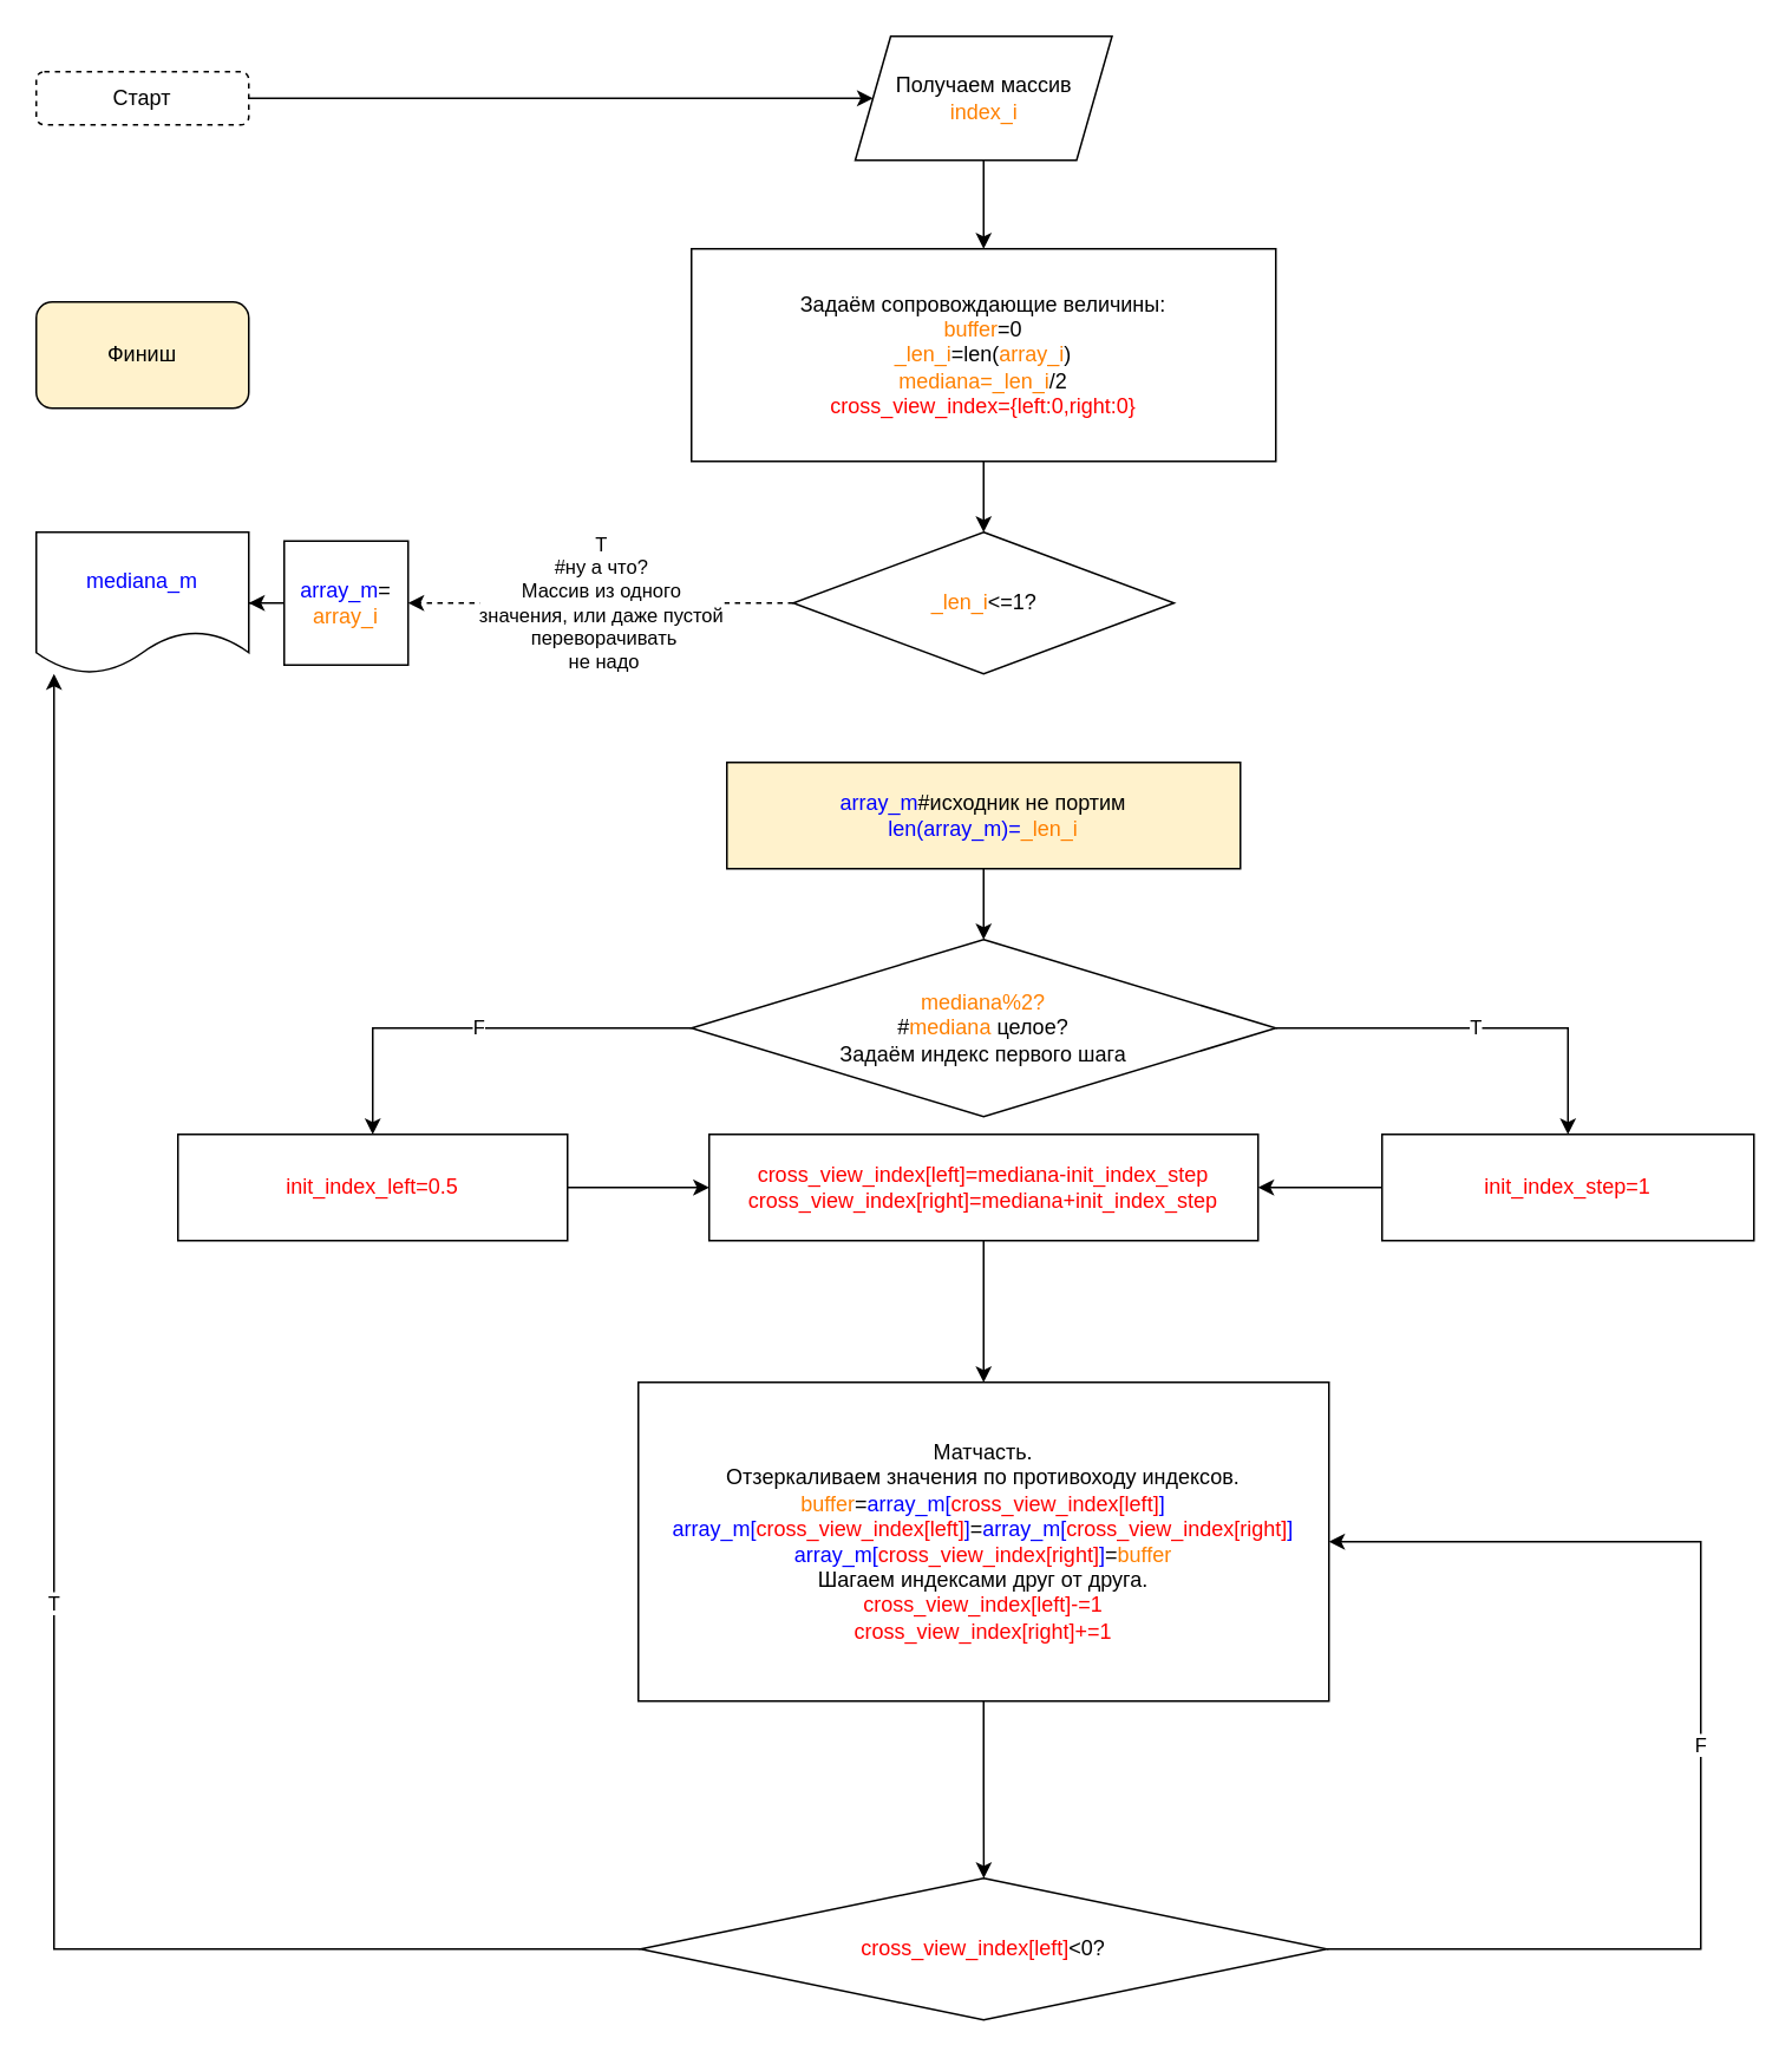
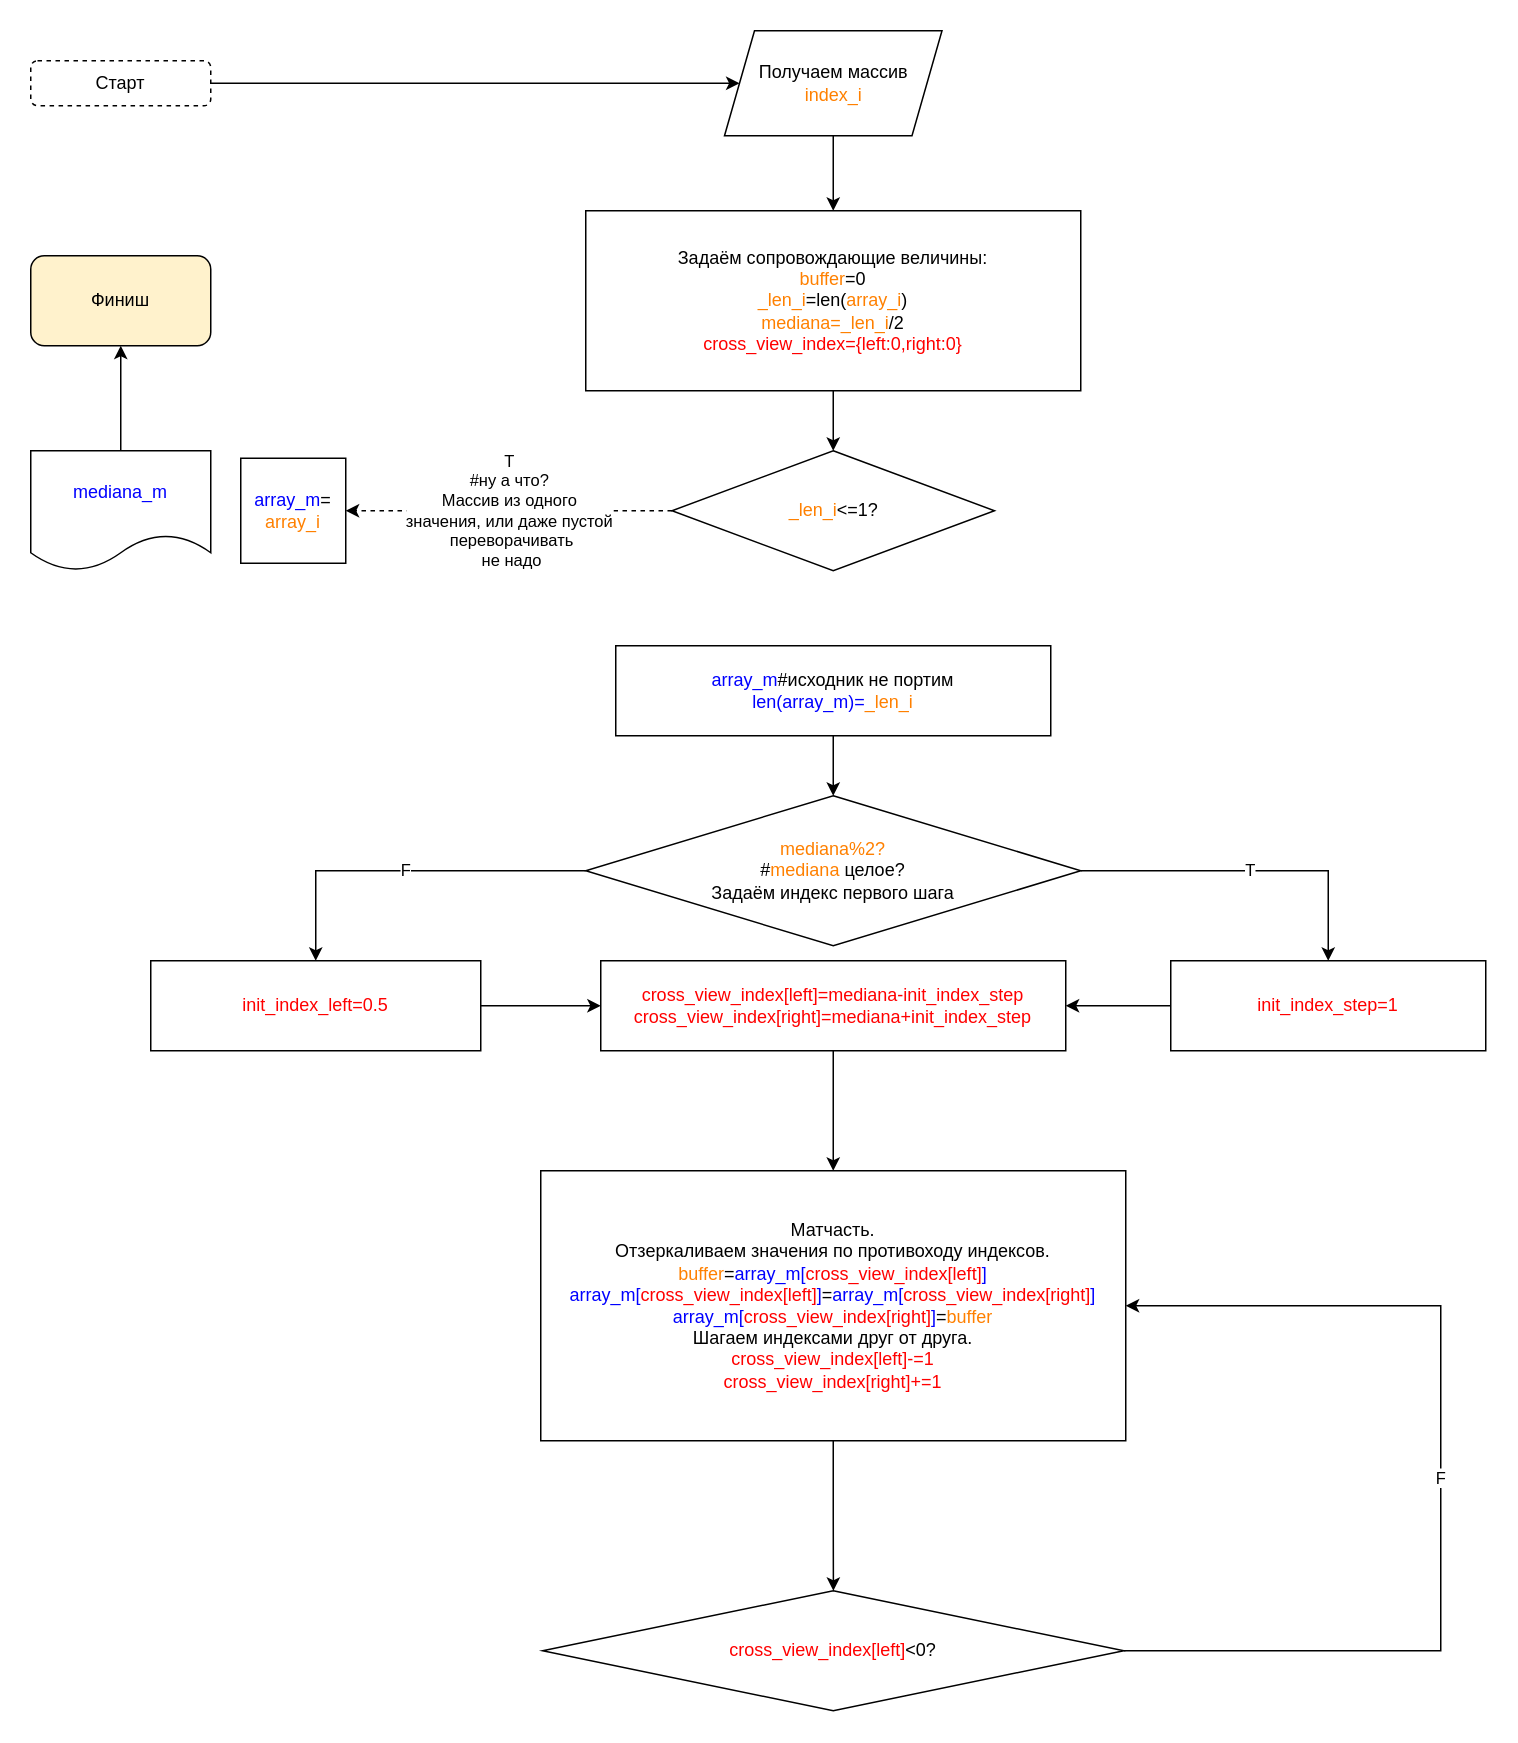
  <mxCell id="0" />
  <mxCell id="1" parent="0" />
  <mxCell id="2" value="" style="edgeStyle=orthogonalEdgeStyle;rounded=0;orthogonalLoop=1;jettySize=auto;html=1;" parent="1" source="3" target="5" edge="1"><mxGeometry relative="1" as="geometry" /></mxCell>
  <mxCell id="3" value="Старт" style="rounded=1;whiteSpace=wrap;html=1;dashed=1;" parent="1" vertex="1"><mxGeometry x="20" y="40" width="120" height="30" as="geometry" /></mxCell>
  <mxCell id="4" value="" style="edgeStyle=orthogonalEdgeStyle;rounded=0;orthogonalLoop=1;jettySize=auto;html=1;" parent="1" source="5" target="7" edge="1"><mxGeometry relative="1" as="geometry" /></mxCell>
  <mxCell id="5" value="Получаем массив&lt;br&gt;&lt;font color=&quot;#ff8000&quot;&gt;index_i&lt;/font&gt;" style="shape=parallelogram;perimeter=parallelogramPerimeter;whiteSpace=wrap;html=1;fixedSize=1;" parent="1" vertex="1"><mxGeometry x="482.5" y="20" width="145" height="70" as="geometry" /></mxCell>
  <mxCell id="6" value="" style="edgeStyle=orthogonalEdgeStyle;rounded=0;orthogonalLoop=1;jettySize=auto;html=1;" parent="1" source="7" target="18" edge="1"><mxGeometry relative="1" as="geometry" /></mxCell>
  <mxCell id="7" value="Задаём сопровождающие величины:&lt;br&gt;&lt;font color=&quot;#ff8000&quot;&gt;buffer&lt;/font&gt;=0&lt;br&gt;&lt;font color=&quot;#ff8000&quot;&gt;_len_i&lt;/font&gt;=len(&lt;font color=&quot;#ff8000&quot;&gt;array_i&lt;/font&gt;)&lt;br&gt;&lt;font color=&quot;#ff8000&quot;&gt;mediana=_len_i&lt;/font&gt;/2&lt;br&gt;&lt;font color=&quot;#ff0000&quot;&gt;cross_view_index={left:0,right:0}&lt;/font&gt;" style="rounded=0;whiteSpace=wrap;html=1;" parent="1" vertex="1"><mxGeometry x="390" y="140" width="330" height="120" as="geometry" /></mxCell>
  <mxCell id="8" value="F" style="edgeStyle=orthogonalEdgeStyle;rounded=0;orthogonalLoop=1;jettySize=auto;html=1;" parent="1" source="10" target="14" edge="1"><mxGeometry relative="1" as="geometry" /></mxCell>
  <mxCell id="9" value="T" style="edgeStyle=orthogonalEdgeStyle;rounded=0;orthogonalLoop=1;jettySize=auto;html=1;" parent="1" source="10" target="12" edge="1"><mxGeometry relative="1" as="geometry" /></mxCell>
  <mxCell id="10" value="&lt;font color=&quot;#ff8000&quot;&gt;mediana%2?&lt;/font&gt;&lt;br&gt;#&lt;font color=&quot;#ff8000&quot;&gt;mediana&lt;/font&gt; целое?&lt;br&gt;Задаём индекс первого шага" style="rhombus;whiteSpace=wrap;html=1;" parent="1" vertex="1"><mxGeometry x="390" y="530" width="330" height="100" as="geometry" /></mxCell>
  <mxCell id="11" value="" style="edgeStyle=orthogonalEdgeStyle;rounded=0;orthogonalLoop=1;jettySize=auto;html=1;" parent="1" source="12" target="26" edge="1"><mxGeometry relative="1" as="geometry" /></mxCell>
  <mxCell id="12" value="&lt;span style=&quot;color: rgb(255, 0, 0);&quot;&gt;init_index_step=1&lt;/span&gt;" style="whiteSpace=wrap;html=1;" parent="1" vertex="1"><mxGeometry x="780" y="640" width="210" height="60" as="geometry" /></mxCell>
  <mxCell id="13" value="" style="edgeStyle=orthogonalEdgeStyle;rounded=0;orthogonalLoop=1;jettySize=auto;html=1;" parent="1" source="14" target="26" edge="1"><mxGeometry relative="1" as="geometry" /></mxCell>
  <mxCell id="14" value="&lt;font color=&quot;#ff0000&quot;&gt;init_index_left=0.5&lt;/font&gt;" style="whiteSpace=wrap;html=1;" parent="1" vertex="1"><mxGeometry x="100" y="640" width="220" height="60" as="geometry" /></mxCell>
  <mxCell id="15" value="" style="edgeStyle=orthogonalEdgeStyle;rounded=0;orthogonalLoop=1;jettySize=auto;html=1;" parent="1" source="16" target="21" edge="1"><mxGeometry relative="1" as="geometry" /></mxCell>
  <mxCell id="16" value="Матчасть. &lt;br&gt;Отзеркаливаем значения по противоходу индексов.&lt;br&gt;&lt;font color=&quot;#ff8000&quot;&gt;buffer&lt;/font&gt;=&lt;font color=&quot;#0000ff&quot;&gt;array_m[&lt;/font&gt;&lt;font color=&quot;#ff0000&quot;&gt;cross_view_index[left]&lt;/font&gt;&lt;font color=&quot;#0000ff&quot;&gt;]&lt;br&gt;array_m[&lt;/font&gt;&lt;font color=&quot;#ff0000&quot;&gt;cross_view_index[left]&lt;/font&gt;&lt;font color=&quot;#0000ff&quot;&gt;]&lt;/font&gt;=&lt;font color=&quot;#0000ff&quot;&gt;array_m[&lt;/font&gt;&lt;font color=&quot;#ff0000&quot;&gt;cross_view_index[right]&lt;/font&gt;&lt;font color=&quot;#0000ff&quot;&gt;]&lt;br&gt;array_m[&lt;/font&gt;&lt;font color=&quot;#ff0000&quot;&gt;cross_view_index[right]&lt;/font&gt;&lt;font color=&quot;#0000ff&quot;&gt;]&lt;/font&gt;=&lt;font color=&quot;#ff8000&quot;&gt;buffer&lt;/font&gt;&lt;br&gt;Шагаем индексами друг от друга.&lt;br&gt;&lt;font color=&quot;#ff0000&quot;&gt;cross_view_index[left]-=1&lt;br&gt;cross_view_index[right]+=1&lt;/font&gt;" style="rounded=0;whiteSpace=wrap;html=1;" parent="1" vertex="1"><mxGeometry x="360" y="780" width="390" height="180" as="geometry" /></mxCell>
  <mxCell id="17" value="T&lt;br&gt;#ну а что?&lt;br&gt;Массив из одного&lt;br&gt;значения, или даже пустой&lt;br&gt;&amp;nbsp;переворачивать&lt;br&gt;&amp;nbsp;не надо" style="edgeStyle=orthogonalEdgeStyle;rounded=0;orthogonalLoop=1;jettySize=auto;html=1;fontColor=#000000;dashed=1;" parent="1" source="18" target="30" edge="1"><mxGeometry relative="1" as="geometry"><Array as="points"><mxPoint x="370" y="340" /><mxPoint x="370" y="340" /></Array></mxGeometry></mxCell>
  <mxCell id="18" value="&lt;font color=&quot;#ff8000&quot;&gt;_len_i&lt;/font&gt;&amp;lt;=1?" style="rhombus;whiteSpace=wrap;html=1;" parent="1" vertex="1"><mxGeometry x="447.5" y="300" width="215" height="80" as="geometry" /></mxCell>
  <mxCell id="19" value="F" style="edgeStyle=orthogonalEdgeStyle;rounded=0;orthogonalLoop=1;jettySize=auto;html=1;entryX=1;entryY=0.5;entryDx=0;entryDy=0;" parent="1" source="21" target="16" edge="1"><mxGeometry relative="1" as="geometry"><mxPoint x="830" y="890" as="targetPoint" /><Array as="points"><mxPoint x="960" y="1100" /><mxPoint x="960" y="870" /></Array></mxGeometry></mxCell>
- <mxCell id="20" value="T" style="edgeStyle=orthogonalEdgeStyle;rounded=0;orthogonalLoop=1;jettySize=auto;html=1;" parent="1" source="21" target="22" edge="1"><mxGeometry relative="1" as="geometry"><mxPoint x="-130" y="470" as="targetPoint" /><Array as="points"><mxPoint x="30" y="1100" /></Array></mxGeometry></mxCell>
  <mxCell id="21" value="&lt;font color=&quot;#ff0000&quot;&gt;cross_view_index[left]&lt;/font&gt;&amp;lt;0?" style="rhombus;whiteSpace=wrap;html=1;rounded=0;" parent="1" vertex="1"><mxGeometry x="361.25" y="1060" width="387.5" height="80" as="geometry" /></mxCell>
  <mxCell id="22" value="&lt;font color=&quot;#0000ff&quot;&gt;mediana_m&lt;/font&gt;" style="shape=document;whiteSpace=wrap;html=1;boundedLbl=1;" parent="1" vertex="1"><mxGeometry x="20" y="300" width="120" height="80" as="geometry" /></mxCell>
  <mxCell id="23" value="Финиш" style="rounded=1;whiteSpace=wrap;html=1;fillColor=#fff2cc;" parent="1" vertex="1"><mxGeometry x="20" y="170" width="120" height="60" as="geometry" /></mxCell>
+ <mxCell id="24" value="" style="endArrow=classic;html=1;rounded=0;exitX=0.5;exitY=0;exitDx=0;exitDy=0;" parent="1" source="22" target="23" edge="1"><mxGeometry width="50" height="50" relative="1" as="geometry"><mxPoint x="590" y="470" as="sourcePoint" /><mxPoint x="640" y="420" as="targetPoint" /></mxGeometry></mxCell>
  <mxCell id="25" style="edgeStyle=orthogonalEdgeStyle;rounded=0;orthogonalLoop=1;jettySize=auto;html=1;" parent="1" source="26" target="16" edge="1"><mxGeometry relative="1" as="geometry" /></mxCell>
  <mxCell id="26" value="&lt;font color=&quot;#ff0000&quot;&gt;cross_view_index[left]=mediana-init_index_step&lt;br&gt;cross_view_index[right]=mediana+init_index_step&lt;/font&gt;" style="whiteSpace=wrap;html=1;" parent="1" vertex="1"><mxGeometry x="400" y="640" width="310" height="60" as="geometry" /></mxCell>
  <mxCell id="27" value="" style="edgeStyle=orthogonalEdgeStyle;rounded=0;orthogonalLoop=1;jettySize=auto;html=1;fontColor=#000000;" parent="1" source="28" target="10" edge="1"><mxGeometry relative="1" as="geometry" /></mxCell>
- <mxCell id="28" value="&lt;font color=&quot;#0000ff&quot;&gt;array_m&lt;/font&gt;#исходник не портим&lt;br&gt;&lt;font color=&quot;#0000ff&quot;&gt;len(array_m)=&lt;/font&gt;&lt;font color=&quot;#ff8000&quot;&gt;_len_i&lt;/font&gt;" style="rounded=0;whiteSpace=wrap;html=1;fontColor=#000000;fillColor=#fff2cc;" parent="1" vertex="1"><mxGeometry x="410" y="430" width="290" height="60" as="geometry" /></mxCell>
- <mxCell id="29" value="" style="edgeStyle=orthogonalEdgeStyle;rounded=0;orthogonalLoop=1;jettySize=auto;html=1;fontColor=#000000;" parent="1" source="30" target="22" edge="1"><mxGeometry relative="1" as="geometry" /></mxCell>
+ <mxCell id="28" value="&lt;font color=&quot;#0000ff&quot;&gt;array_m&lt;/font&gt;#исходник не портим&lt;br&gt;&lt;font color=&quot;#0000ff&quot;&gt;len(array_m)=&lt;/font&gt;&lt;font color=&quot;#ff8000&quot;&gt;_len_i&lt;/font&gt;" style="rounded=0;whiteSpace=wrap;html=1;fontColor=#000000;" parent="1" vertex="1"><mxGeometry x="410" y="430" width="290" height="60" as="geometry" /></mxCell>
  <mxCell id="30" value="&lt;font color=&quot;#0000ff&quot;&gt;array_m&lt;/font&gt;=&lt;br&gt;&lt;font color=&quot;#ff8000&quot;&gt;array_i&lt;/font&gt;" style="rounded=0;whiteSpace=wrap;html=1;fontColor=#000000;" parent="1" vertex="1"><mxGeometry x="160" y="305" width="70" height="70" as="geometry" /></mxCell>
